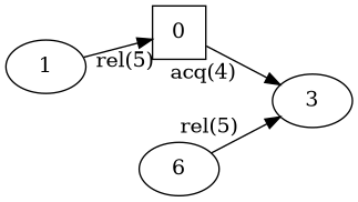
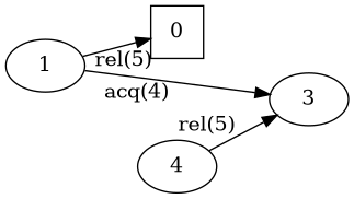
  digraph {
    rankdir=LR
    edge [xlabel="rel(5)"]
    0 [shape=square]
    3
    1
-   4 [label=6]
-   0 -> 3 [xlabel="acq(4)"]
+   4
+   1 -> 3 [xlabel="acq(4)"]
    1 -> 0
    4 -> 3
  }
